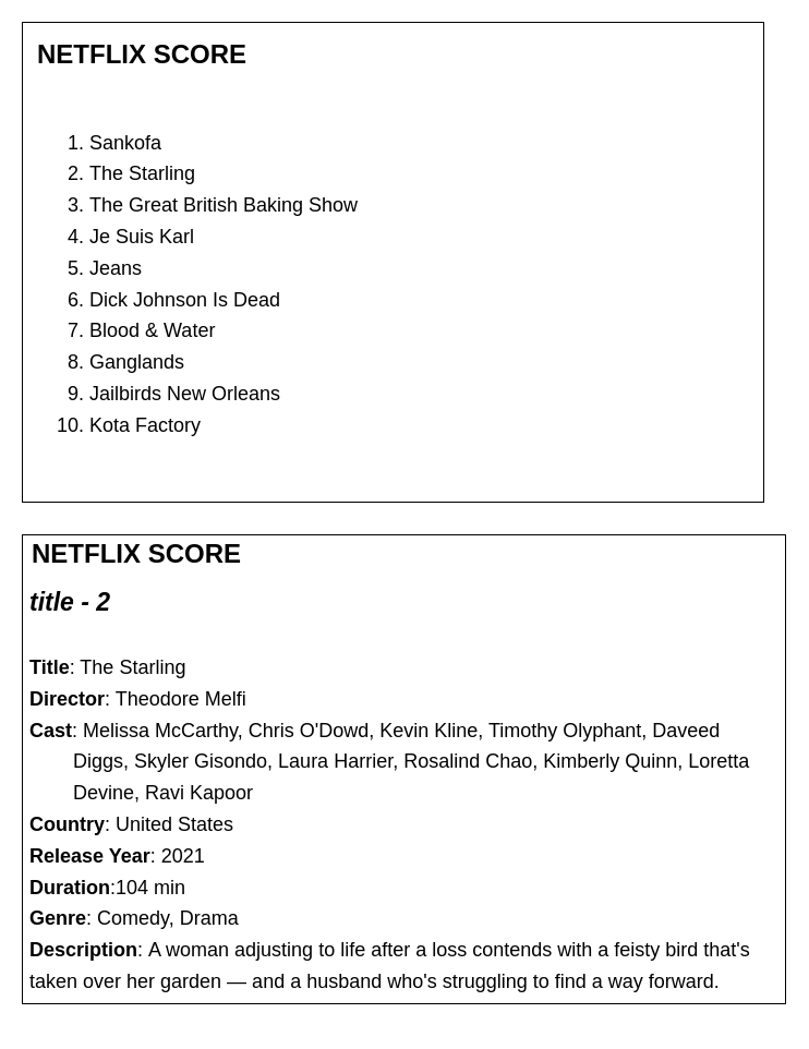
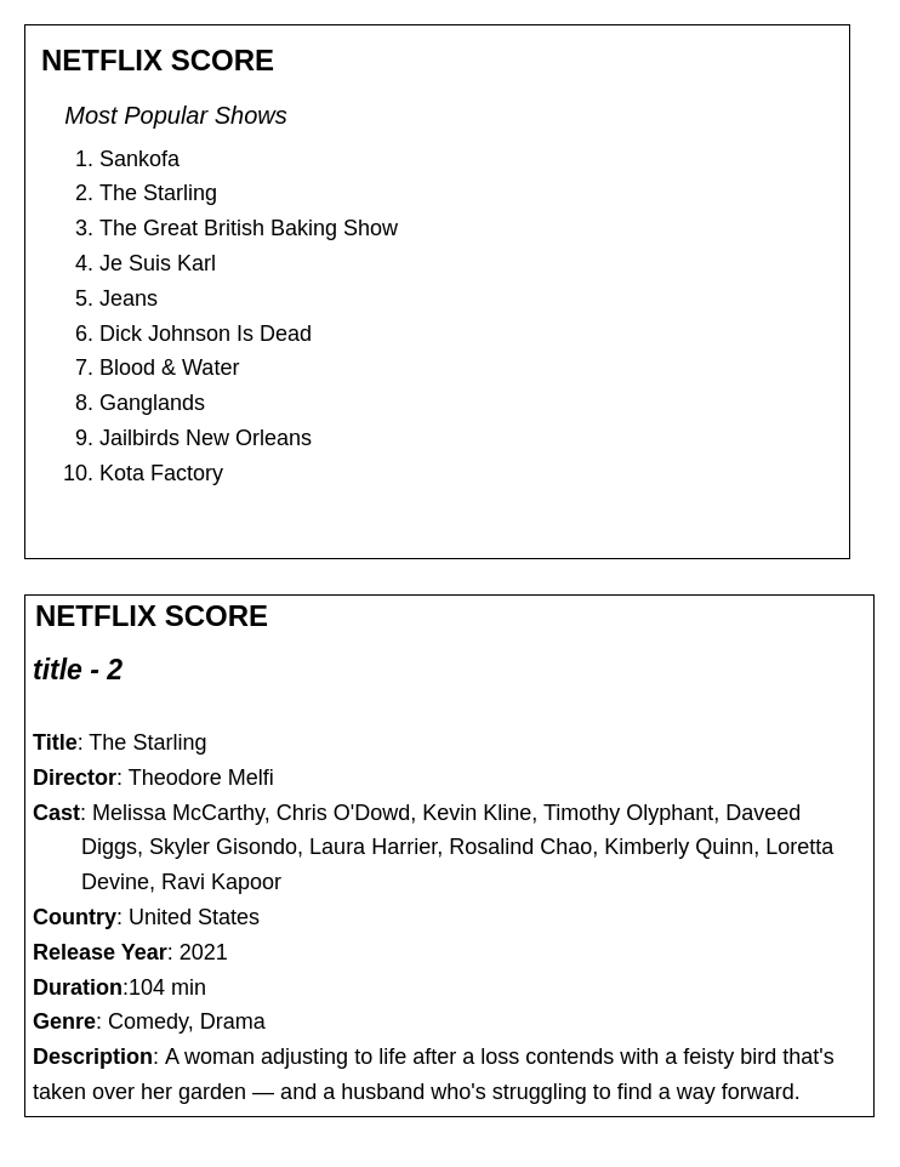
  <mxCell id="0" />
  <mxCell id="1" parent="0" />
  <mxCell id="2" value="" style="rounded=0;whiteSpace=wrap;html=1;" vertex="1" parent="1"><mxGeometry x="20" y="20" width="680" height="440" as="geometry" /></mxCell>
  <mxCell id="3" value="&lt;b&gt;&lt;font style=&quot;font-size: 24px;&quot;&gt;NETFLIX SCORE&lt;/font&gt;&lt;/b&gt;" style="text;html=1;strokeColor=none;fillColor=none;align=center;verticalAlign=middle;whiteSpace=wrap;rounded=0;" vertex="1" parent="1"><mxGeometry x="20" y="20" width="220" height="60" as="geometry" /></mxCell>
  <mxCell id="4" value="" style="rounded=0;whiteSpace=wrap;html=1;" vertex="1" parent="1"><mxGeometry x="20" y="490" width="700" height="430" as="geometry" /></mxCell>
  <mxCell id="5" value="&lt;b&gt;&lt;font style=&quot;font-size: 24px;&quot;&gt;NETFLIX SCORE&lt;/font&gt;&lt;/b&gt;" style="text;html=1;strokeColor=none;fillColor=none;align=center;verticalAlign=middle;whiteSpace=wrap;rounded=0;" vertex="1" parent="1"><mxGeometry x="20" y="480" width="210" height="55" as="geometry" /></mxCell>
  <mxCell id="6" value="&lt;ol style=&quot;line-height: 1.6; font-size: 18px;&quot;&gt;&lt;li style=&quot;&quot;&gt;Sankofa&lt;/li&gt;&lt;li style=&quot;&quot;&gt;The Starling&lt;br&gt;&lt;/li&gt;&lt;li style=&quot;&quot;&gt;The Great British Baking Show&lt;br&gt;&lt;/li&gt;&lt;li style=&quot;&quot;&gt;Je Suis Karl&lt;br&gt;&lt;/li&gt;&lt;li style=&quot;&quot;&gt;Jeans&lt;/li&gt;&lt;li style=&quot;&quot;&gt;Dick Johnson Is Dead&lt;br&gt;&lt;/li&gt;&lt;li style=&quot;&quot;&gt;Blood &amp;amp; Water&lt;br&gt;&lt;/li&gt;&lt;li style=&quot;&quot;&gt;Ganglands&lt;br&gt;&lt;/li&gt;&lt;li style=&quot;&quot;&gt;Jailbirds New Orleans&lt;br&gt;&lt;/li&gt;&lt;li style=&quot;&quot;&gt;Kota Factory&lt;br&gt;&lt;/li&gt;&lt;/ol&gt;" style="text;html=1;strokeColor=none;fillColor=none;align=left;verticalAlign=middle;whiteSpace=wrap;rounded=0;shadow=0;glass=0;fontSize=17;" vertex="1" parent="1"><mxGeometry x="40" y="110" width="345" height="300" as="geometry" /></mxCell>
+ <mxCell id="7" value="&lt;i&gt;&lt;font style=&quot;font-size: 20px;&quot;&gt;Most Popular Shows&lt;/font&gt;&lt;/i&gt;" style="text;html=1;strokeColor=none;fillColor=none;align=center;verticalAlign=middle;whiteSpace=wrap;rounded=0;shadow=0;glass=0;fontSize=17;" vertex="1" parent="1"><mxGeometry x="40" y="80" width="210" height="30" as="geometry" /></mxCell>
  <mxCell id="8" value="&lt;font style=&quot;font-size: 18px;&quot;&gt;&lt;b style=&quot;font-size: 23px; font-style: italic;&quot;&gt;title - 2&lt;br&gt;&lt;/b&gt;&lt;br&gt;&lt;span style=&quot;background-color: initial;&quot;&gt;&lt;b&gt;Title&lt;/b&gt;: The Starling&lt;/span&gt;&lt;br&gt;&lt;/font&gt;&lt;font style=&quot;font-size: 18px;&quot;&gt;&lt;font style=&quot;font-size: 18px;&quot;&gt;&lt;b&gt;Director&lt;/b&gt;: Theodore Melfi&lt;br&gt;&lt;b&gt;Cast&lt;/b&gt;:&amp;nbsp;Melissa McCarthy, Chris O'Dowd, Kevin Kline, Timothy Olyphant, Daveed &lt;span style=&quot;white-space: pre;&quot;&gt;&#09;&lt;/span&gt;Diggs, Skyler Gisondo, Laura Harrier, Rosalind Chao, Kimberly Quinn, Loretta &lt;span style=&quot;white-space: pre;&quot;&gt;&#09;&lt;/span&gt;Devine, Ravi Kapoor&lt;br&gt;&lt;b&gt;Country&lt;/b&gt;: United States&lt;br&gt;&lt;b&gt;Release Year&lt;/b&gt;: 2021&lt;br&gt;&lt;b&gt;Duration&lt;/b&gt;:104 min&lt;br&gt;&lt;b&gt;Genre&lt;/b&gt;: Comedy, Drama&lt;br&gt;&lt;b&gt;Description&lt;/b&gt;:&amp;nbsp;A woman adjusting to life after a loss contends with a feisty bird that's taken over her garden — and a husband who's struggling to find a way forward.&lt;/font&gt;&lt;br&gt;&lt;/font&gt;" style="text;html=1;strokeColor=none;fillColor=none;align=left;verticalAlign=middle;whiteSpace=wrap;rounded=0;shadow=0;glass=0;fontSize=24;" vertex="1" parent="1"><mxGeometry x="25" y="510" width="670" height="430" as="geometry" /></mxCell>
